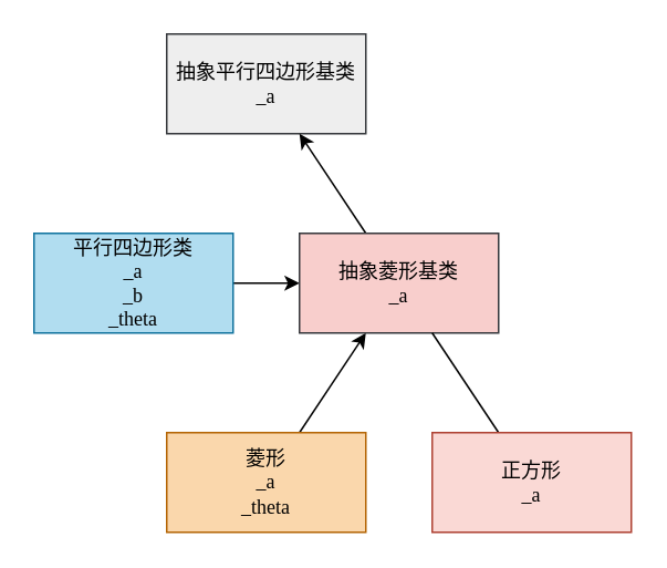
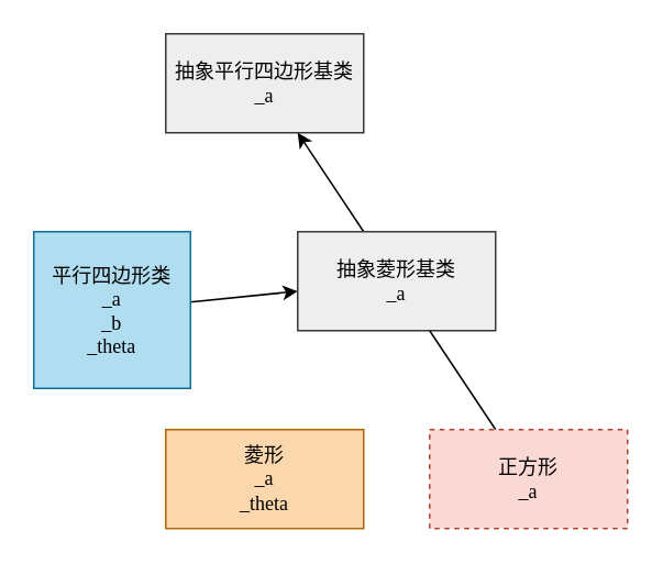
  <mxCell id="0" />
  <mxCell id="1" parent="0" />
  <mxCell id="2" value="&lt;font face=&quot;consolas&quot;&gt;抽象平行四边形基类&lt;br&gt;_a&lt;/font&gt;" style="rounded=0;whiteSpace=wrap;html=1;fillColor=#EEEEEE;strokeColor=#36393D;" vertex="1" parent="1"><mxGeometry x="100" y="20" width="120" height="60" as="geometry" /></mxCell>
  <mxCell id="3" value="" style="rounded=0;orthogonalLoop=1;jettySize=auto;html=1;" edge="1" parent="1" source="4" target="8"><mxGeometry relative="1" as="geometry" /></mxCell>
- <mxCell id="4" value="&lt;font face=&quot;consolas&quot;&gt;平行四边形类&lt;br&gt;_a&lt;br&gt;_b&lt;br&gt;_theta&lt;br&gt;&lt;/font&gt;" style="rounded=0;whiteSpace=wrap;html=1;fillColor=#b1ddf0;strokeColor=#10739e;" vertex="1" parent="1"><mxGeometry x="20" y="140" width="120" height="60" as="geometry" /></mxCell>
+ <mxCell id="4" value="&lt;font face=&quot;consolas&quot;&gt;平行四边形类&lt;br&gt;_a&lt;br&gt;_b&lt;br&gt;_theta&lt;br&gt;&lt;/font&gt;" style="rounded=0;whiteSpace=wrap;html=1;fillColor=#b1ddf0;strokeColor=#10739e;" vertex="1" parent="1"><mxGeometry x="20" y="140" width="95" height="95" as="geometry" /></mxCell>
  <mxCell id="5" value="" style="rounded=0;orthogonalLoop=1;jettySize=auto;html=1;" edge="1" parent="1" source="8" target="2"><mxGeometry relative="1" as="geometry" /></mxCell>
- <mxCell id="6" style="rounded=0;orthogonalLoop=1;jettySize=auto;html=1;" edge="1" parent="1" source="7" target="8"><mxGeometry relative="1" as="geometry" /></mxCell>
  <mxCell id="7" value="&lt;font face=&quot;consolas&quot;&gt;菱形&lt;br&gt;_a&lt;br&gt;_theta&lt;br&gt;&lt;/font&gt;" style="rounded=0;whiteSpace=wrap;html=1;fillColor=#fad7ac;strokeColor=#b46504;" vertex="1" parent="1"><mxGeometry x="100" y="260" width="120" height="60" as="geometry" /></mxCell>
- <mxCell id="8" value="&lt;font face=&quot;consolas&quot;&gt;抽象菱形基类&lt;br&gt;_a&lt;/font&gt;" style="rounded=0;whiteSpace=wrap;html=1;fillColor=#f8cecc;strokeColor=#36393D;" vertex="1" parent="1"><mxGeometry x="180" y="140" width="120" height="60" as="geometry" /></mxCell>
+ <mxCell id="8" value="&lt;font face=&quot;consolas&quot;&gt;抽象菱形基类&lt;br&gt;_a&lt;/font&gt;" style="rounded=0;whiteSpace=wrap;html=1;fillColor=#EEEEEE;strokeColor=#36393D;" vertex="1" parent="1"><mxGeometry x="180" y="140" width="120" height="60" as="geometry" /></mxCell>
  <mxCell id="9" style="rounded=0;orthogonalLoop=1;jettySize=auto;html=1;endArrow=none;" edge="1" parent="1" source="10" target="8"><mxGeometry relative="1" as="geometry" /></mxCell>
- <mxCell id="10" value="&lt;font face=&quot;consolas&quot;&gt;正方形&lt;br&gt;_a&lt;br&gt;&lt;/font&gt;" style="rounded=0;whiteSpace=wrap;html=1;fillColor=#fad9d5;strokeColor=#ae4132;" vertex="1" parent="1"><mxGeometry x="260" y="260" width="120" height="60" as="geometry" /></mxCell>
+ <mxCell id="10" value="&lt;font face=&quot;consolas&quot;&gt;正方形&lt;br&gt;_a&lt;br&gt;&lt;/font&gt;" style="rounded=0;whiteSpace=wrap;html=1;fillColor=#fad9d5;strokeColor=#ae4132;dashed=1;" vertex="1" parent="1"><mxGeometry x="260" y="260" width="120" height="60" as="geometry" /></mxCell>
